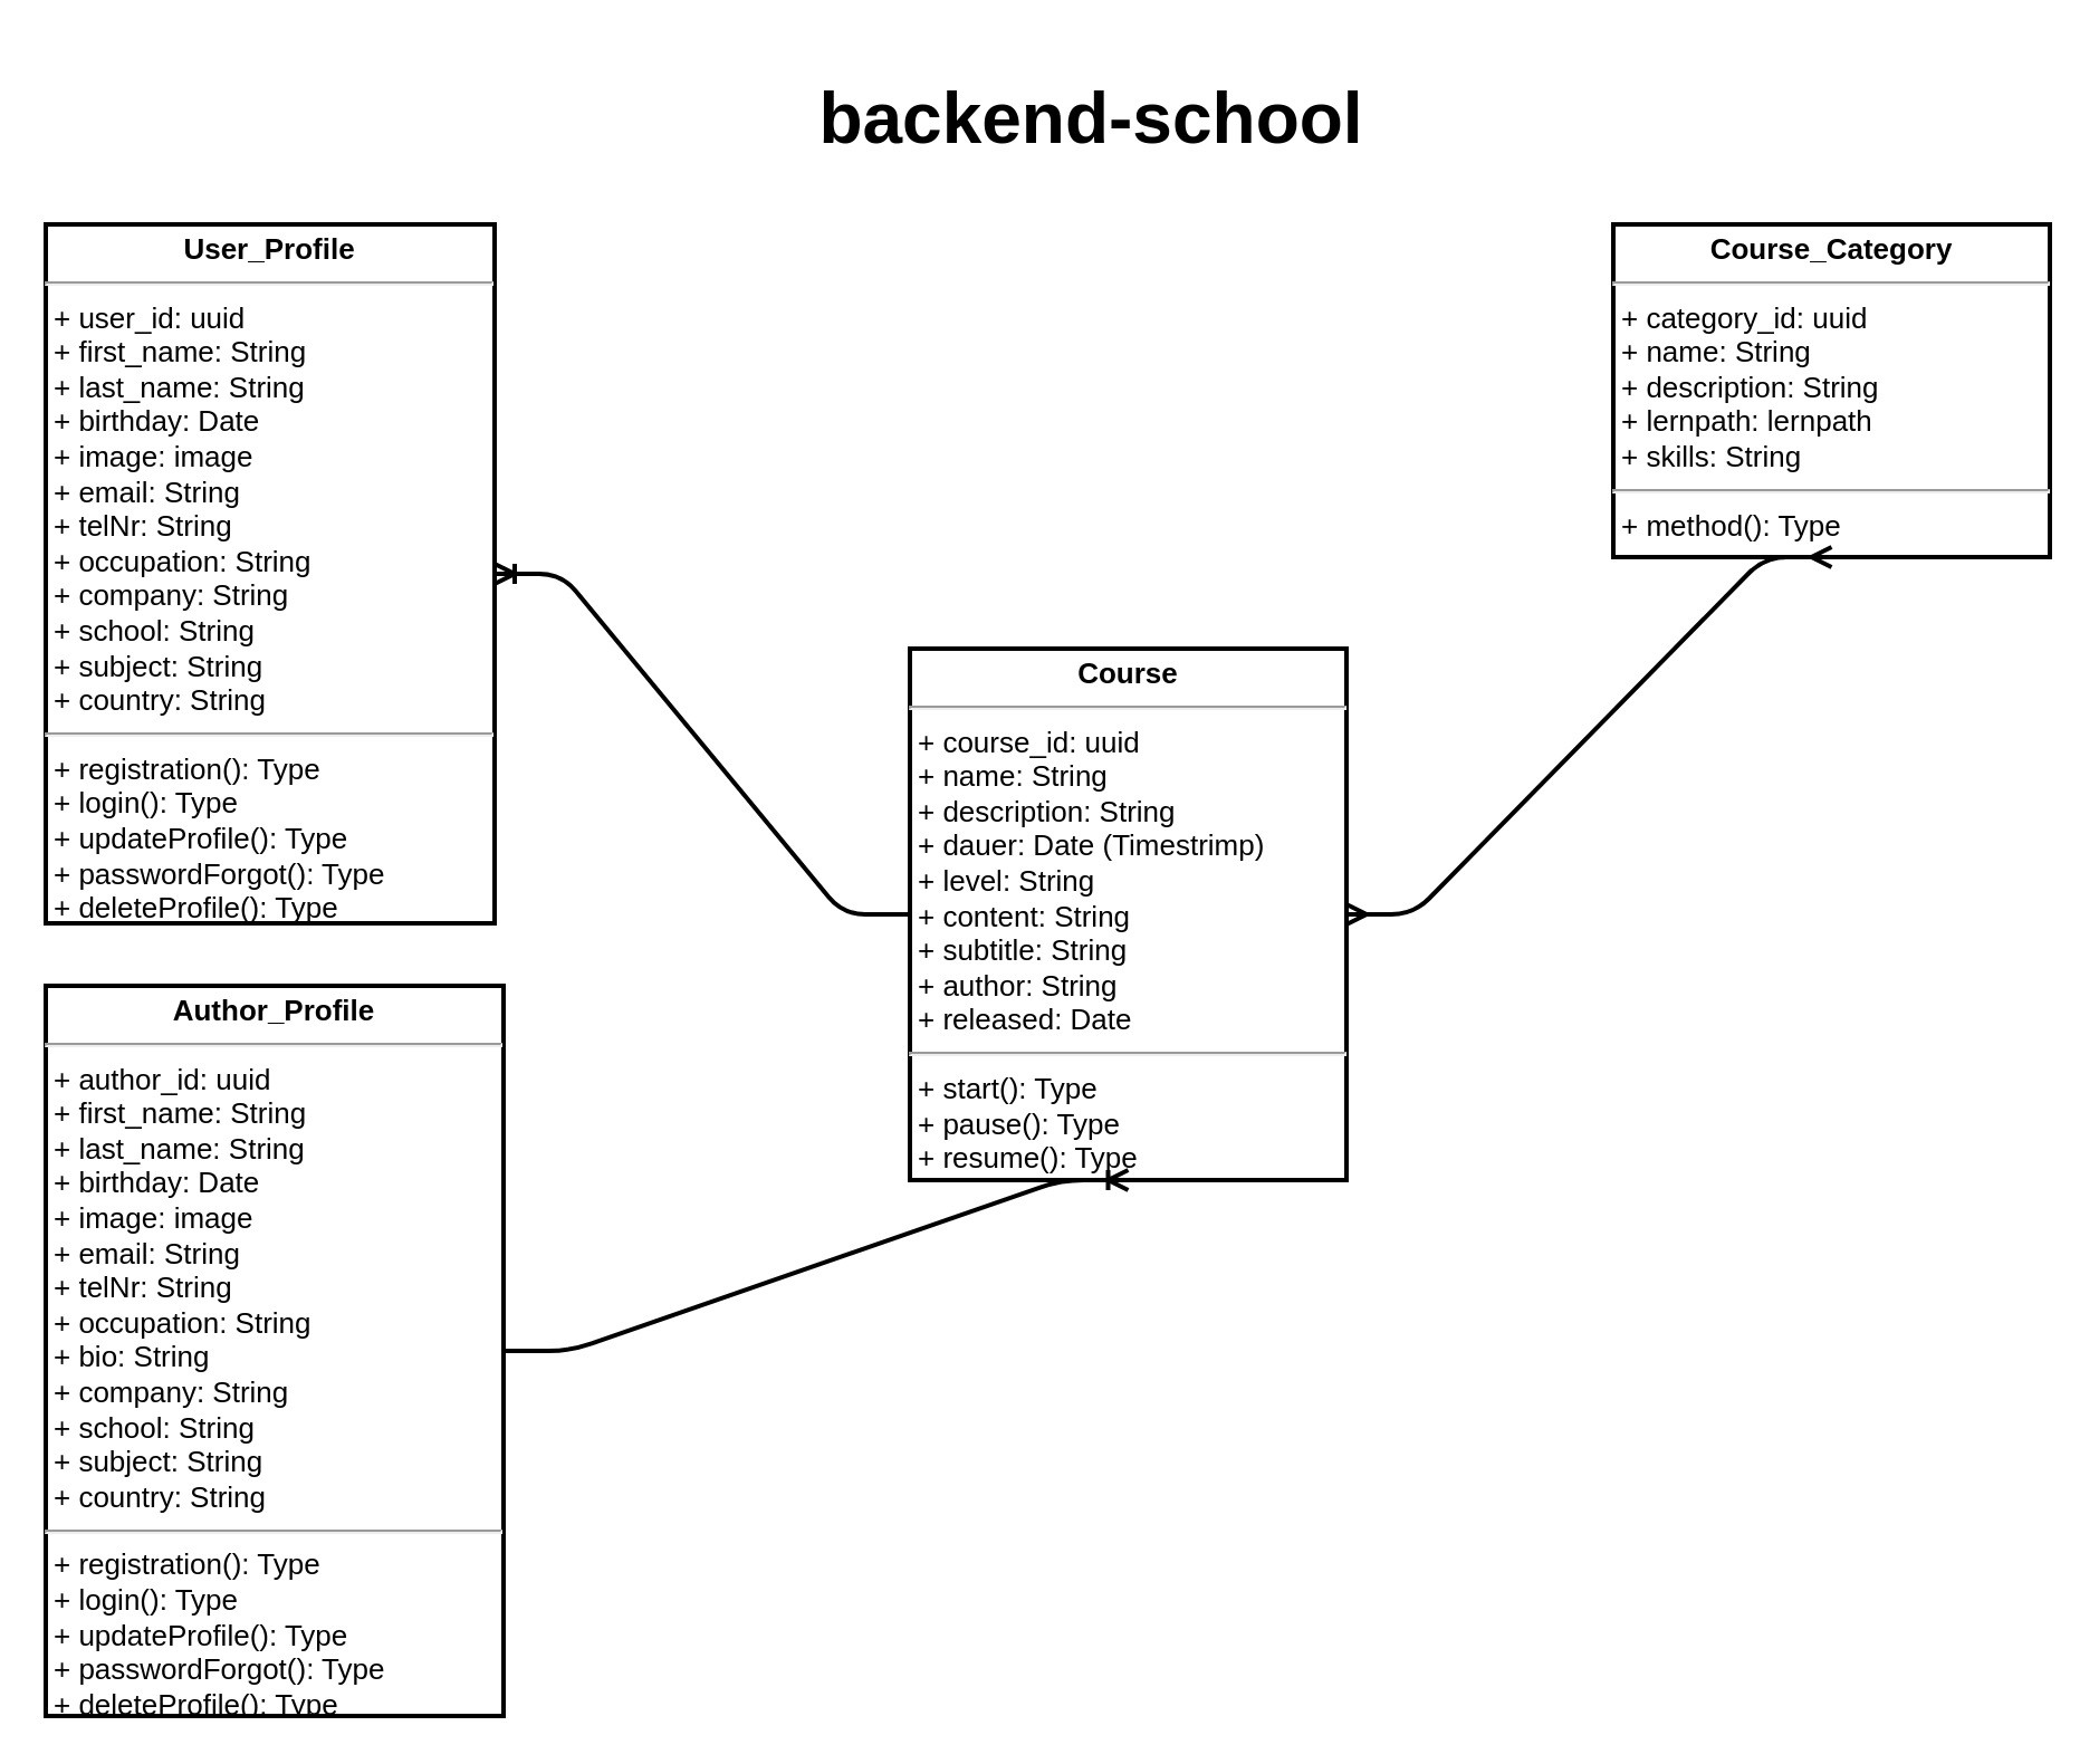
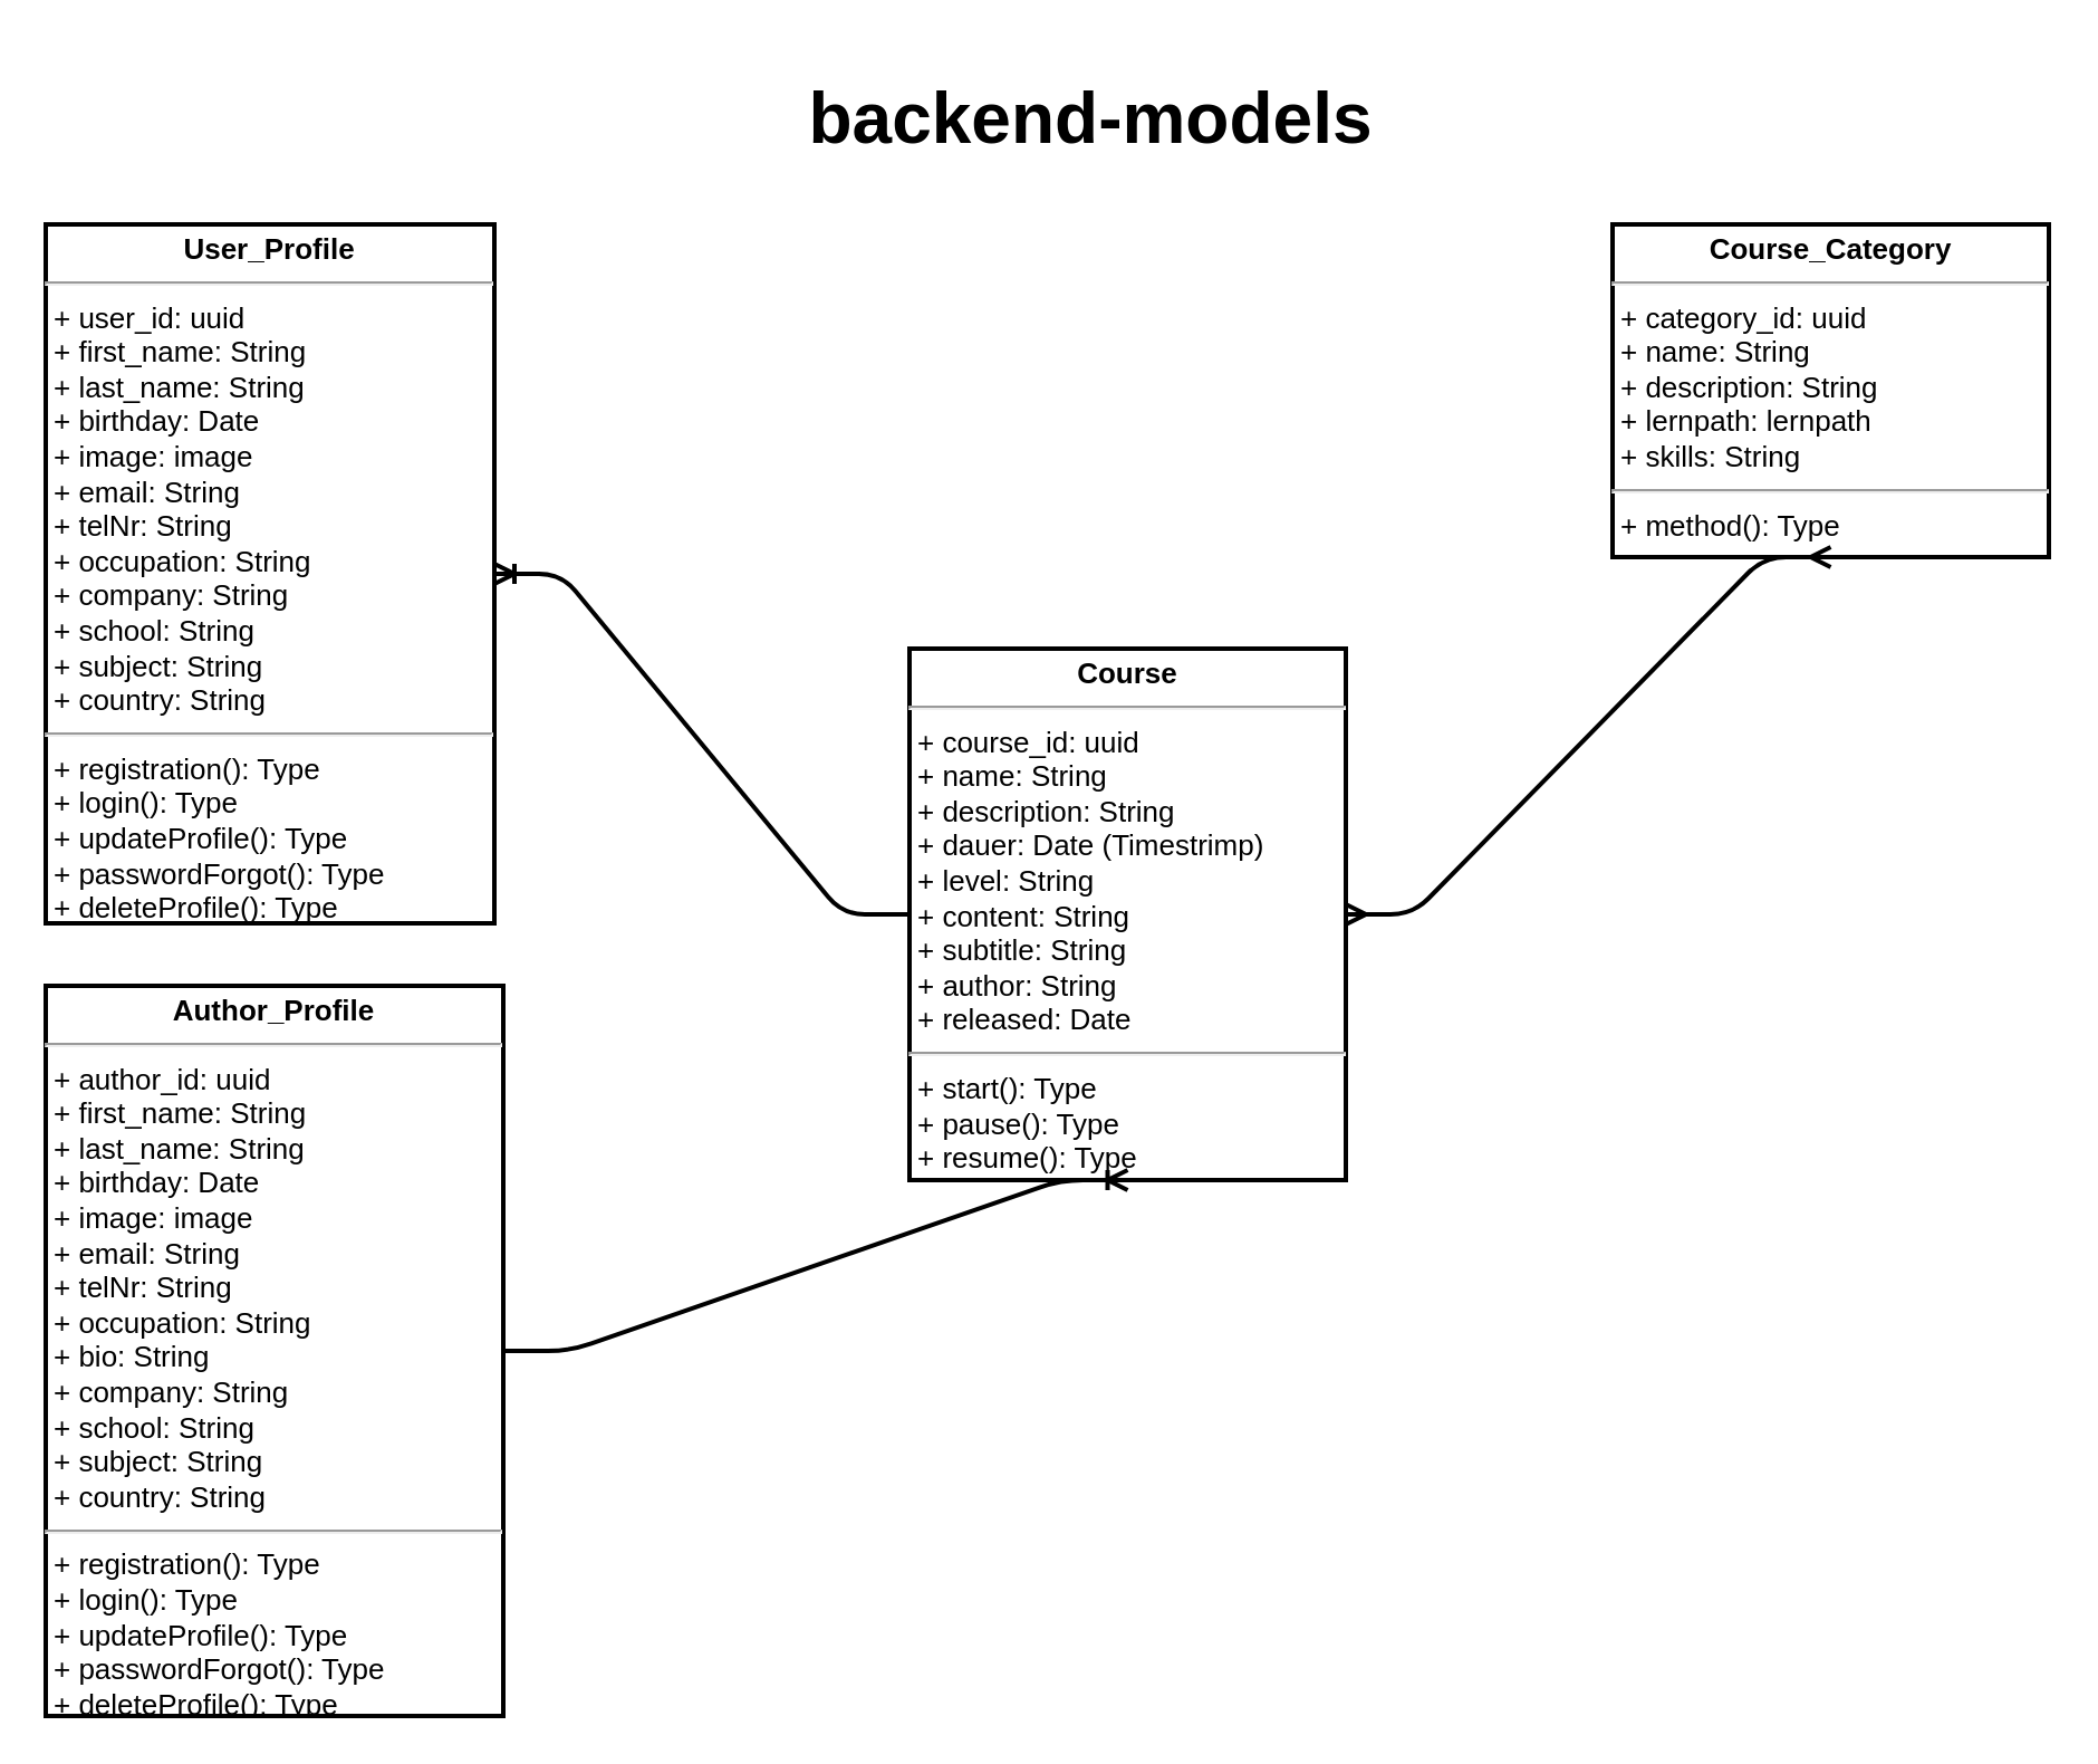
  <mxCell id="0" />
  <mxCell id="1" parent="0" />
  <mxCell id="2" value="&lt;p style=&quot;margin: 4px 0px 0px ; text-align: center ; font-size: 13px&quot;&gt;&lt;span style=&quot;font-size: 13px&quot;&gt;&lt;b&gt;User_Profile&lt;/b&gt;&lt;/span&gt;&lt;/p&gt;&lt;hr style=&quot;font-size: 13px&quot;&gt;&lt;p style=&quot;margin: 0px 0px 0px 4px ; font-size: 13px&quot;&gt;+ user_id: uuid&lt;br style=&quot;font-size: 13px&quot;&gt;+ first_name: String&lt;/p&gt;&lt;p style=&quot;margin: 0px 0px 0px 4px ; font-size: 13px&quot;&gt;+ last_name: String&lt;/p&gt;&lt;p style=&quot;margin: 0px 0px 0px 4px ; font-size: 13px&quot;&gt;&lt;span&gt;+ birthday: Date&lt;/span&gt;&lt;br&gt;&lt;/p&gt;&lt;p style=&quot;margin: 0px 0px 0px 4px ; font-size: 13px&quot;&gt;+ image: image&lt;/p&gt;&lt;p style=&quot;margin: 0px 0px 0px 4px ; font-size: 13px&quot;&gt;+ email: String&lt;br&gt;&lt;/p&gt;&lt;p style=&quot;margin: 0px 0px 0px 4px ; font-size: 13px&quot;&gt;+ telNr: String&lt;/p&gt;&lt;p style=&quot;margin: 0px 0px 0px 4px ; font-size: 13px&quot;&gt;+ occupation: String&lt;/p&gt;&lt;p style=&quot;margin: 0px 0px 0px 4px ; font-size: 13px&quot;&gt;+ company: String&lt;/p&gt;&lt;p style=&quot;margin: 0px 0px 0px 4px ; font-size: 13px&quot;&gt;+ school: String&lt;/p&gt;&lt;p style=&quot;margin: 0px 0px 0px 4px ; font-size: 13px&quot;&gt;+ subject: String&lt;/p&gt;&lt;p style=&quot;margin: 0px 0px 0px 4px ; font-size: 13px&quot;&gt;+ country: String&lt;/p&gt;&lt;hr style=&quot;font-size: 13px&quot;&gt;&lt;p style=&quot;margin: 0px 0px 0px 4px ; font-size: 13px&quot;&gt;+ registration(): Type&lt;/p&gt;&lt;p style=&quot;margin: 0px 0px 0px 4px ; font-size: 13px&quot;&gt;+ login(): Type&lt;/p&gt;&lt;p style=&quot;margin: 0px 0px 0px 4px ; font-size: 13px&quot;&gt;+ updateProfile(): Type&lt;/p&gt;&lt;p style=&quot;margin: 0px 0px 0px 4px ; font-size: 13px&quot;&gt;+ passwordForgot(): Type&lt;/p&gt;&lt;p style=&quot;margin: 0px 0px 0px 4px ; font-size: 13px&quot;&gt;+ deleteProfile(): Type&lt;/p&gt;" style="verticalAlign=top;align=left;overflow=fill;fontSize=13;fontFamily=Helvetica;html=1;fontStyle=0;strokeWidth=2;" parent="1" vertex="1"><mxGeometry x="20" y="100" width="201" height="313" as="geometry" /></mxCell>
  <mxCell id="3" value="&lt;p style=&quot;margin: 4px 0px 0px ; text-align: center ; font-size: 13px&quot;&gt;&lt;span style=&quot;font-size: 13px&quot;&gt;&lt;b&gt;Course&lt;/b&gt;&lt;/span&gt;&lt;/p&gt;&lt;hr style=&quot;font-size: 13px&quot;&gt;&lt;p style=&quot;margin: 0px 0px 0px 4px ; font-size: 13px&quot;&gt;+ course_id: uuid&lt;br style=&quot;font-size: 13px&quot;&gt;+ name: String&lt;/p&gt;&lt;p style=&quot;margin: 0px 0px 0px 4px ; font-size: 13px&quot;&gt;+ description: String&lt;/p&gt;&lt;p style=&quot;margin: 0px 0px 0px 4px ; font-size: 13px&quot;&gt;+ dauer: Date (Timestrimp)&lt;/p&gt;&lt;p style=&quot;margin: 0px 0px 0px 4px ; font-size: 13px&quot;&gt;+ level: String&lt;/p&gt;&lt;p style=&quot;margin: 0px 0px 0px 4px ; font-size: 13px&quot;&gt;+ content: String&lt;/p&gt;&lt;p style=&quot;margin: 0px 0px 0px 4px ; font-size: 13px&quot;&gt;+ subtitle: String&lt;/p&gt;&lt;p style=&quot;margin: 0px 0px 0px 4px ; font-size: 13px&quot;&gt;+ author: String&lt;/p&gt;&lt;p style=&quot;margin: 0px 0px 0px 4px ; font-size: 13px&quot;&gt;+ released: Date&lt;/p&gt;&lt;hr style=&quot;font-size: 13px&quot;&gt;&lt;p style=&quot;margin: 0px 0px 0px 4px ; font-size: 13px&quot;&gt;+ start(): Type&lt;/p&gt;&lt;p style=&quot;margin: 0px 0px 0px 4px ; font-size: 13px&quot;&gt;+ pause(): Type&lt;/p&gt;&lt;p style=&quot;margin: 0px 0px 0px 4px ; font-size: 13px&quot;&gt;+ resume(): Type&lt;/p&gt;" style="verticalAlign=top;align=left;overflow=fill;fontSize=13;fontFamily=Helvetica;html=1;fontStyle=0;strokeWidth=2;" parent="1" vertex="1"><mxGeometry x="407" y="290" width="195.5" height="238" as="geometry" /></mxCell>
  <mxCell id="4" value="&lt;p style=&quot;margin: 4px 0px 0px ; text-align: center ; font-size: 13px&quot;&gt;&lt;span style=&quot;font-size: 13px&quot;&gt;&lt;b&gt;Course_Category&lt;/b&gt;&lt;/span&gt;&lt;/p&gt;&lt;hr style=&quot;font-size: 13px&quot;&gt;&lt;p style=&quot;margin: 0px 0px 0px 4px ; font-size: 13px&quot;&gt;+ category_id: uuid&lt;br style=&quot;font-size: 13px&quot;&gt;+ name: String&lt;/p&gt;&lt;p style=&quot;margin: 0px 0px 0px 4px ; font-size: 13px&quot;&gt;+ description: String&lt;/p&gt;&lt;p style=&quot;margin: 0px 0px 0px 4px ; font-size: 13px&quot;&gt;+ lernpath: lernpath&lt;/p&gt;&lt;p style=&quot;margin: 0px 0px 0px 4px ; font-size: 13px&quot;&gt;+ skills: String&lt;/p&gt;&lt;hr style=&quot;font-size: 13px&quot;&gt;&lt;p style=&quot;margin: 0px 0px 0px 4px ; font-size: 13px&quot;&gt;+ method(): Type&lt;/p&gt;" style="verticalAlign=top;align=left;overflow=fill;fontSize=13;fontFamily=Helvetica;html=1;fontStyle=0;strokeWidth=2;" parent="1" vertex="1"><mxGeometry x="722" y="100" width="195.5" height="149" as="geometry" /></mxCell>
  <mxCell id="5" value="" style="edgeStyle=entityRelationEdgeStyle;fontSize=12;html=1;endArrow=ERmany;startArrow=ERmany;entryX=0.5;entryY=1;entryDx=0;entryDy=0;exitX=1;exitY=0.5;exitDx=0;exitDy=0;strokeWidth=2;" parent="1" source="3" target="4" edge="1"><mxGeometry width="100" height="100" relative="1" as="geometry"><mxPoint x="714" y="437" as="sourcePoint" /><mxPoint x="814" y="337" as="targetPoint" /></mxGeometry></mxCell>
- <mxCell id="6" value="backend-school" style="text;html=1;strokeColor=none;fillColor=none;align=center;verticalAlign=middle;whiteSpace=wrap;rounded=0;fontStyle=1;fontSize=32;" parent="1" vertex="1"><mxGeometry x="312" y="20" width="353" height="65" as="geometry" /></mxCell>
+ <mxCell id="6" value="backend-models" style="text;html=1;strokeColor=none;fillColor=none;align=center;verticalAlign=middle;whiteSpace=wrap;rounded=0;fontStyle=1;fontSize=32;" parent="1" vertex="1"><mxGeometry x="312" y="20" width="353" height="65" as="geometry" /></mxCell>
  <mxCell id="7" value="" style="edgeStyle=entityRelationEdgeStyle;fontSize=12;html=1;endArrow=ERoneToMany;entryX=1;entryY=0.5;entryDx=0;entryDy=0;exitX=0;exitY=0.5;exitDx=0;exitDy=0;strokeWidth=2;" parent="1" source="3" target="2" edge="1"><mxGeometry width="100" height="100" relative="1" as="geometry"><mxPoint x="295" y="369" as="sourcePoint" /><mxPoint x="395" y="269" as="targetPoint" /></mxGeometry></mxCell>
  <mxCell id="8" value="&lt;p style=&quot;margin: 4px 0px 0px ; text-align: center ; font-size: 13px&quot;&gt;&lt;span style=&quot;font-size: 13px&quot;&gt;&lt;b&gt;Author_Profile&lt;/b&gt;&lt;/span&gt;&lt;/p&gt;&lt;hr style=&quot;font-size: 13px&quot;&gt;&lt;p style=&quot;margin: 0px 0px 0px 4px ; font-size: 13px&quot;&gt;+ author_id: uuid&lt;br style=&quot;font-size: 13px&quot;&gt;+ first_name: String&lt;/p&gt;&lt;p style=&quot;margin: 0px 0px 0px 4px ; font-size: 13px&quot;&gt;+ last_name: String&lt;/p&gt;&lt;p style=&quot;margin: 0px 0px 0px 4px&quot;&gt;&lt;span&gt;+ birthday: Date&lt;/span&gt;&lt;br&gt;&lt;/p&gt;&lt;p style=&quot;margin: 0px 0px 0px 4px&quot;&gt;+ image: image&lt;/p&gt;&lt;p style=&quot;margin: 0px 0px 0px 4px&quot;&gt;+ email: String&lt;br&gt;&lt;/p&gt;&lt;p style=&quot;margin: 0px 0px 0px 4px&quot;&gt;+ telNr: String&lt;/p&gt;&lt;p style=&quot;margin: 0px 0px 0px 4px ; font-size: 13px&quot;&gt;&lt;span style=&quot;font-size: 13px&quot;&gt;+ occupation: String&lt;/span&gt;&lt;br style=&quot;font-size: 13px&quot;&gt;&lt;/p&gt;&lt;p style=&quot;margin: 0px 0px 0px 4px ; font-size: 13px&quot;&gt;&lt;span style=&quot;font-size: 13px&quot;&gt;+ bio: String&lt;/span&gt;&lt;/p&gt;&lt;p style=&quot;margin: 0px 0px 0px 4px ; font-size: 13px&quot;&gt;+ company: String&lt;/p&gt;&lt;p style=&quot;margin: 0px 0px 0px 4px ; font-size: 13px&quot;&gt;+ school: String&lt;/p&gt;&lt;p style=&quot;margin: 0px 0px 0px 4px ; font-size: 13px&quot;&gt;+ subject: String&lt;br&gt;&lt;/p&gt;&lt;p style=&quot;margin: 0px 0px 0px 4px ; font-size: 13px&quot;&gt;+ country: String&lt;/p&gt;&lt;hr style=&quot;font-size: 13px&quot;&gt;&lt;p style=&quot;margin: 0px 0px 0px 4px ; font-size: 13px&quot;&gt;+ registration(): Type&lt;/p&gt;&lt;p style=&quot;margin: 0px 0px 0px 4px ; font-size: 13px&quot;&gt;+ login(): Type&lt;/p&gt;&lt;p style=&quot;margin: 0px 0px 0px 4px ; font-size: 13px&quot;&gt;+ updateProfile(): Type&lt;/p&gt;&lt;p style=&quot;margin: 0px 0px 0px 4px ; font-size: 13px&quot;&gt;+ passwordForgot(): Type&lt;/p&gt;&lt;p style=&quot;margin: 0px 0px 0px 4px ; font-size: 13px&quot;&gt;+ deleteProfile(): Type&lt;/p&gt;" style="verticalAlign=top;align=left;overflow=fill;fontSize=13;fontFamily=Helvetica;html=1;fontStyle=0;strokeWidth=2;" parent="1" vertex="1"><mxGeometry x="20" y="441" width="205" height="327" as="geometry" /></mxCell>
  <mxCell id="9" value="" style="edgeStyle=entityRelationEdgeStyle;fontSize=12;html=1;endArrow=ERoneToMany;exitX=1;exitY=0.5;exitDx=0;exitDy=0;entryX=0.5;entryY=1;entryDx=0;entryDy=0;strokeWidth=2;" parent="1" source="8" target="3" edge="1"><mxGeometry width="100" height="100" relative="1" as="geometry"><mxPoint x="299" y="756" as="sourcePoint" /><mxPoint x="399" y="656" as="targetPoint" /></mxGeometry></mxCell>
